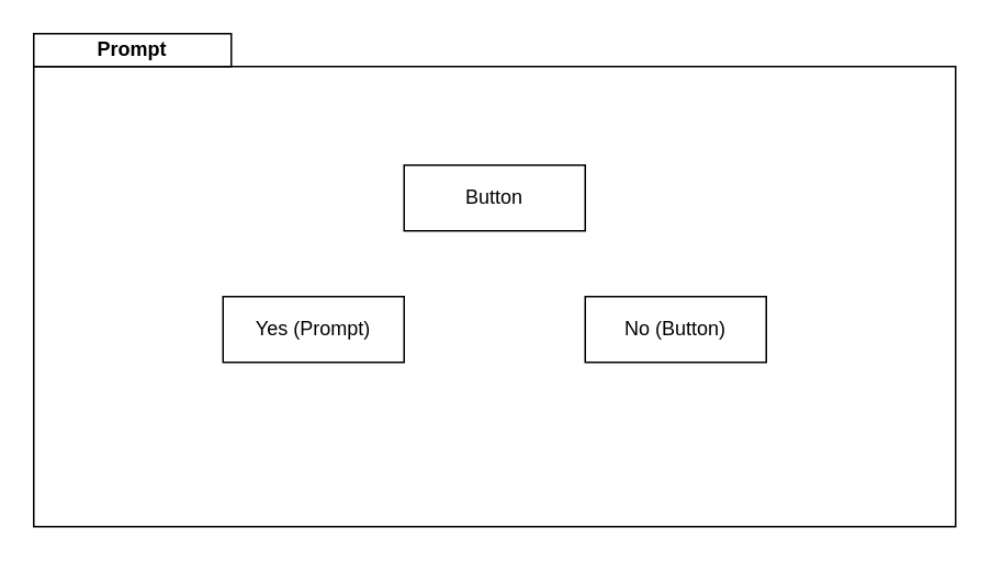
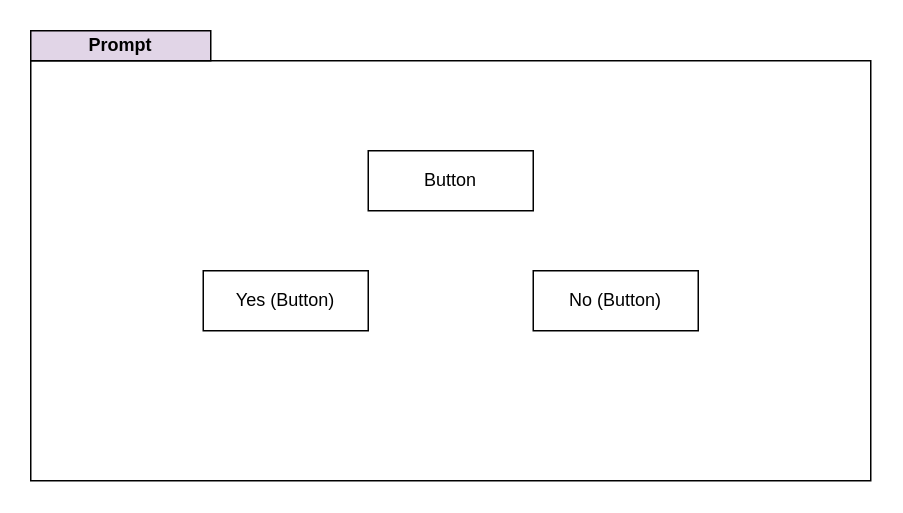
  <mxCell id="0" />
  <mxCell id="1" parent="0" />
  <mxCell id="2" value="" style="rounded=0;whiteSpace=wrap;html=1;" vertex="1" parent="1"><mxGeometry x="20" y="40" width="560" height="280" as="geometry" /></mxCell>
- <mxCell id="3" value="&lt;b&gt;Prompt&lt;/b&gt;" style="rounded=0;whiteSpace=wrap;html=1;" vertex="1" parent="1"><mxGeometry x="20" y="20" width="120" height="20" as="geometry" /></mxCell>
+ <mxCell id="3" value="&lt;b&gt;Prompt&lt;/b&gt;" style="rounded=0;whiteSpace=wrap;html=1;fillColor=#e1d5e7;" vertex="1" parent="1"><mxGeometry x="20" y="20" width="120" height="20" as="geometry" /></mxCell>
  <mxCell id="4" value="Button" style="rounded=0;whiteSpace=wrap;html=1;" vertex="1" parent="1"><mxGeometry x="245" y="100" width="110" height="40" as="geometry" /></mxCell>
- <mxCell id="5" value="Yes (Prompt)" style="rounded=0;whiteSpace=wrap;html=1;" vertex="1" parent="1"><mxGeometry x="135" y="180" width="110" height="40" as="geometry" /></mxCell>
+ <mxCell id="5" value="Yes (Button)" style="rounded=0;whiteSpace=wrap;html=1;" vertex="1" parent="1"><mxGeometry x="135" y="180" width="110" height="40" as="geometry" /></mxCell>
  <mxCell id="6" value="No (Button)" style="rounded=0;whiteSpace=wrap;html=1;" vertex="1" parent="1"><mxGeometry x="355" y="180" width="110" height="40" as="geometry" /></mxCell>
